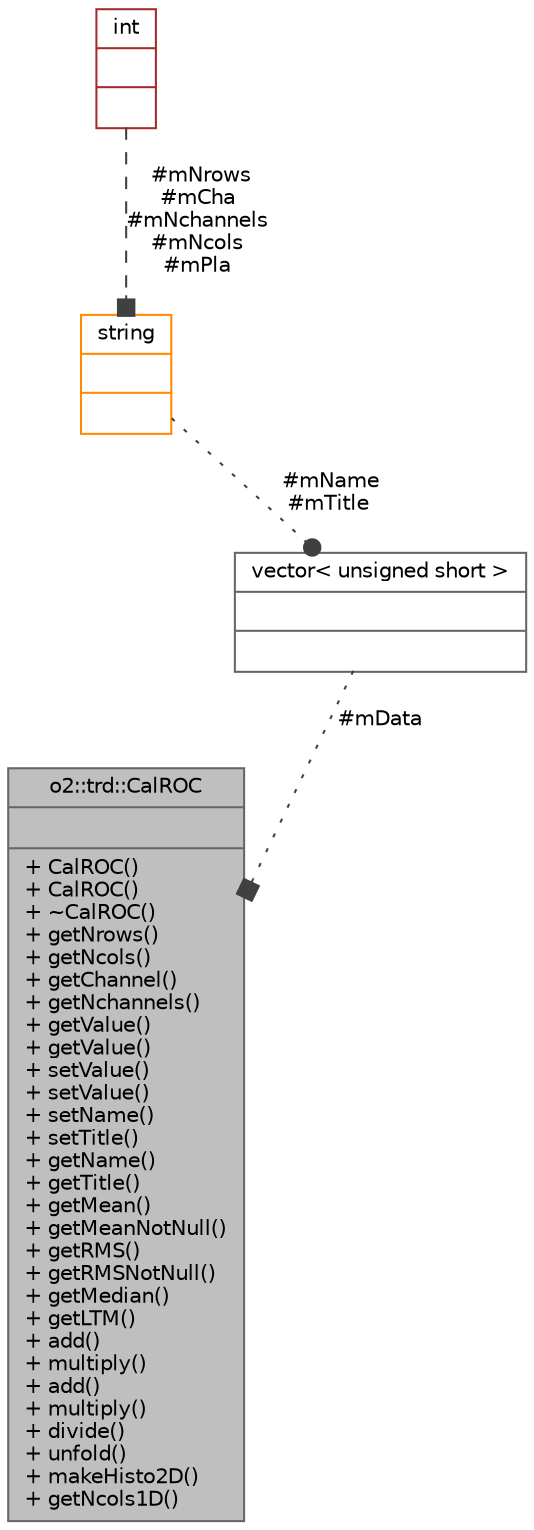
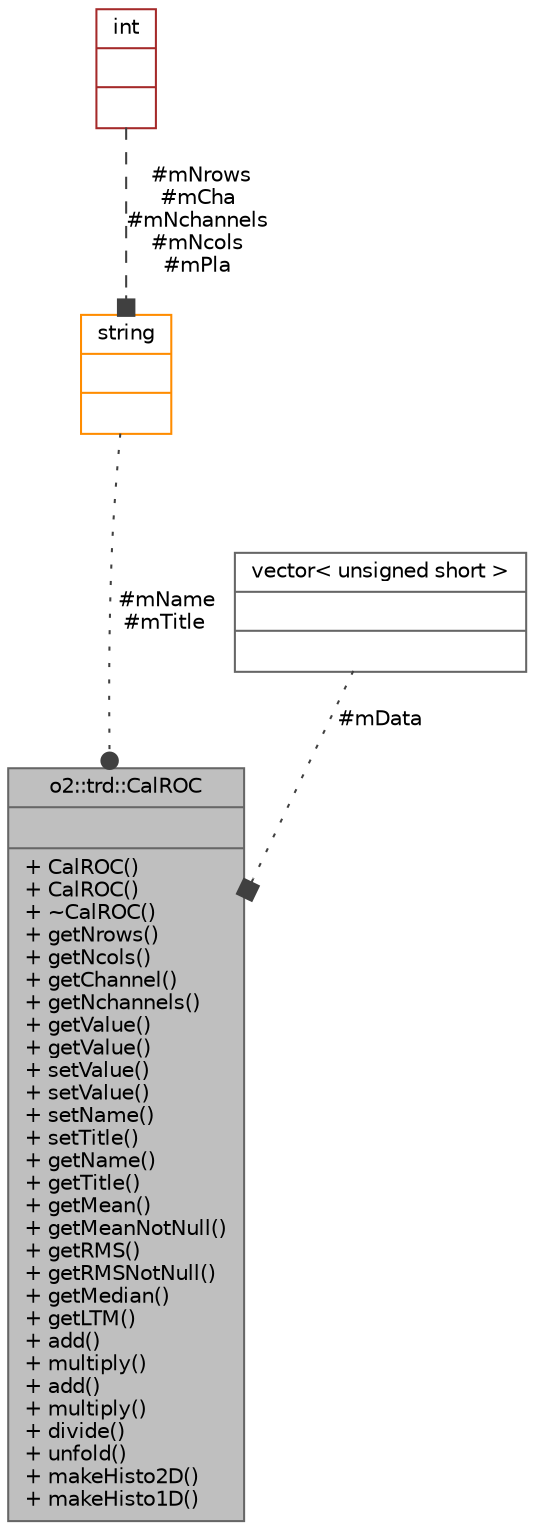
  digraph {
    node [color=gray40 fontname=Helvetica fontsize=10 shape=record]
    edge [arrowhead=box color=grey25 fontname=Helvetica fontsize=10 labelfontname=Helvetica labelfontsize=10 style=dotted]
-   n1 [fillcolor=grey75 fontcolor=black height=0.2 label="{o2::trd::CalROC\n||+ CalROC()\l+ CalROC()\l+ ~CalROC()\l+ getNrows()\l+ getNcols()\l+ getChannel()\l+ getNchannels()\l+ getValue()\l+ getValue()\l+ setValue()\l+ setValue()\l+ setName()\l+ setTitle()\l+ getName()\l+ getTitle()\l+ getMean()\l+ getMeanNotNull()\l+ getRMS()\l+ getRMSNotNull()\l+ getMedian()\l+ getLTM()\l+ add()\l+ multiply()\l+ add()\l+ multiply()\l+ divide()\l+ unfold()\l+ makeHisto2D()\l+ getNcols1D()\l}" style=filled width=0.4]
+   n1 [fillcolor=grey75 fontcolor=black height=0.2 label="{o2::trd::CalROC\n||+ CalROC()\l+ CalROC()\l+ ~CalROC()\l+ getNrows()\l+ getNcols()\l+ getChannel()\l+ getNchannels()\l+ getValue()\l+ getValue()\l+ setValue()\l+ setValue()\l+ setName()\l+ setTitle()\l+ getName()\l+ getTitle()\l+ getMean()\l+ getMeanNotNull()\l+ getRMS()\l+ getRMSNotNull()\l+ getMedian()\l+ getLTM()\l+ add()\l+ multiply()\l+ add()\l+ multiply()\l+ divide()\l+ unfold()\l+ makeHisto2D()\l+ makeHisto1D()\l}" style=filled width=0.4]
    n2 [height=0.2 label="{vector\< unsigned short \>\n||}" width=0.4]
    n3 [color=brown height=0.2 label="{int\n||}" width=0.4]
    n4 [color=darkorange height=0.2 label="{string\n||}" width=0.4]
    n2 -> n1 [label=" #mData"]
    n3 -> n4 [label=" #mNrows\n#mCha\n#mNchannels\n#mNcols\n#mPla" style=dashed]
-   n4 -> n2 [arrowhead=dot label=" #mName\n#mTitle"]
+   n4 -> n1 [arrowhead=dot label=" #mName\n#mTitle"]
  }
